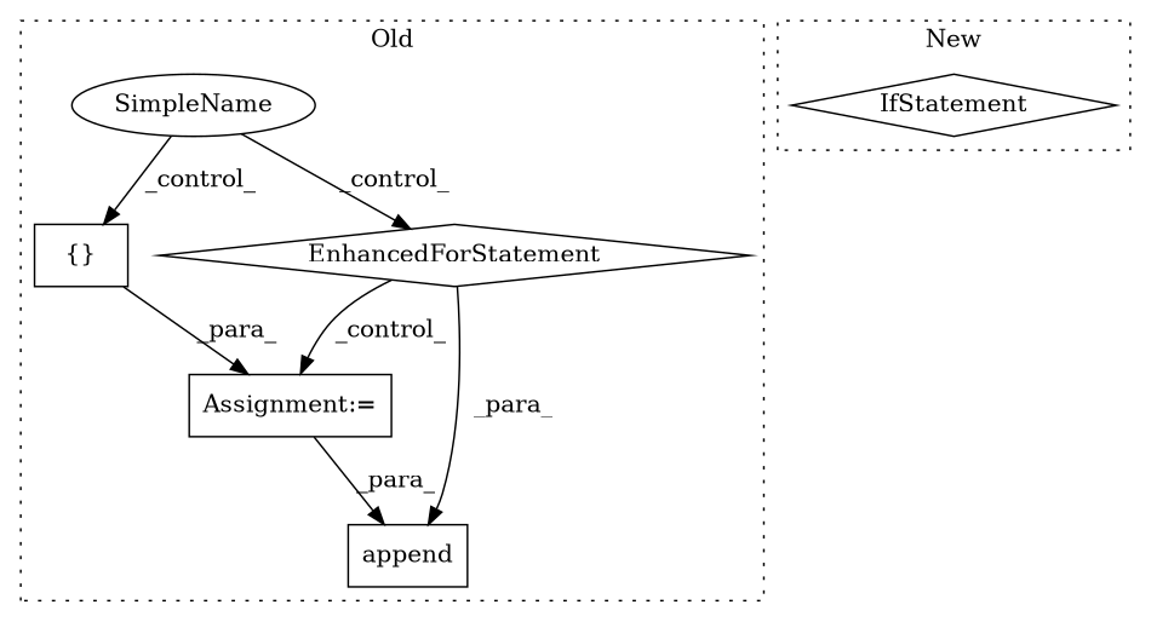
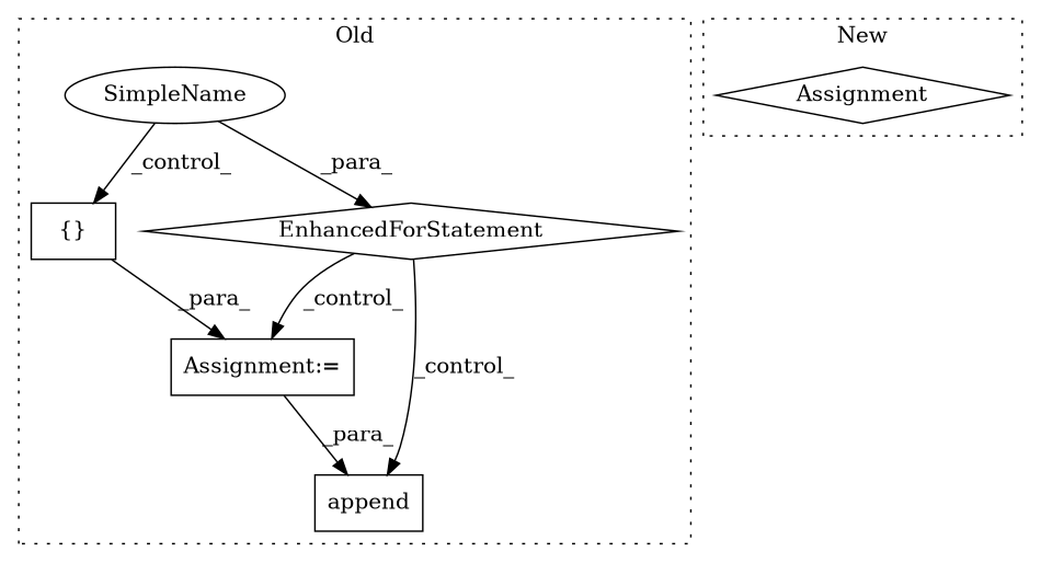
  digraph {
    node [shape=box]
    n1 [a=32 l="7,1" label=append s="3944,3978"]
    n2 [a=7 l=1 label="Assignment:=" s=3725]
    n3 [a=4 l=2 label="{}" s=3735]
    n4 [a=42 label=SimpleName shape=ellipse]
    n5 [a=70 l="57,2" label=EnhancedForStatement s="3829,3920" shape=diamond]
-   n6 [a=25 l="4,2" label=IfStatement s="3645,3668" shape=diamond]
+   n6 [a=25 l="4,2" label=Assignment s="3645,3668" shape=diamond]
    subgraph cluster_1 {
      label=Old
      style=dotted
      n1
      n2
      n3
      n4
      n5
    }
    subgraph cluster_2 {
      label=New
      style=dotted
      n6
    }
    n2 -> n1 [label=_para_]
    n3 -> n2 [label=_para_]
    n4 -> n3 [label=_control_]
-   n4 -> n5 [label=_control_]
-   n5 -> n1 [label=_para_]
+   n4 -> n5 [label=_para_]
+   n5 -> n1 [label=_control_]
    n5 -> n2 [label=_control_]
  }
